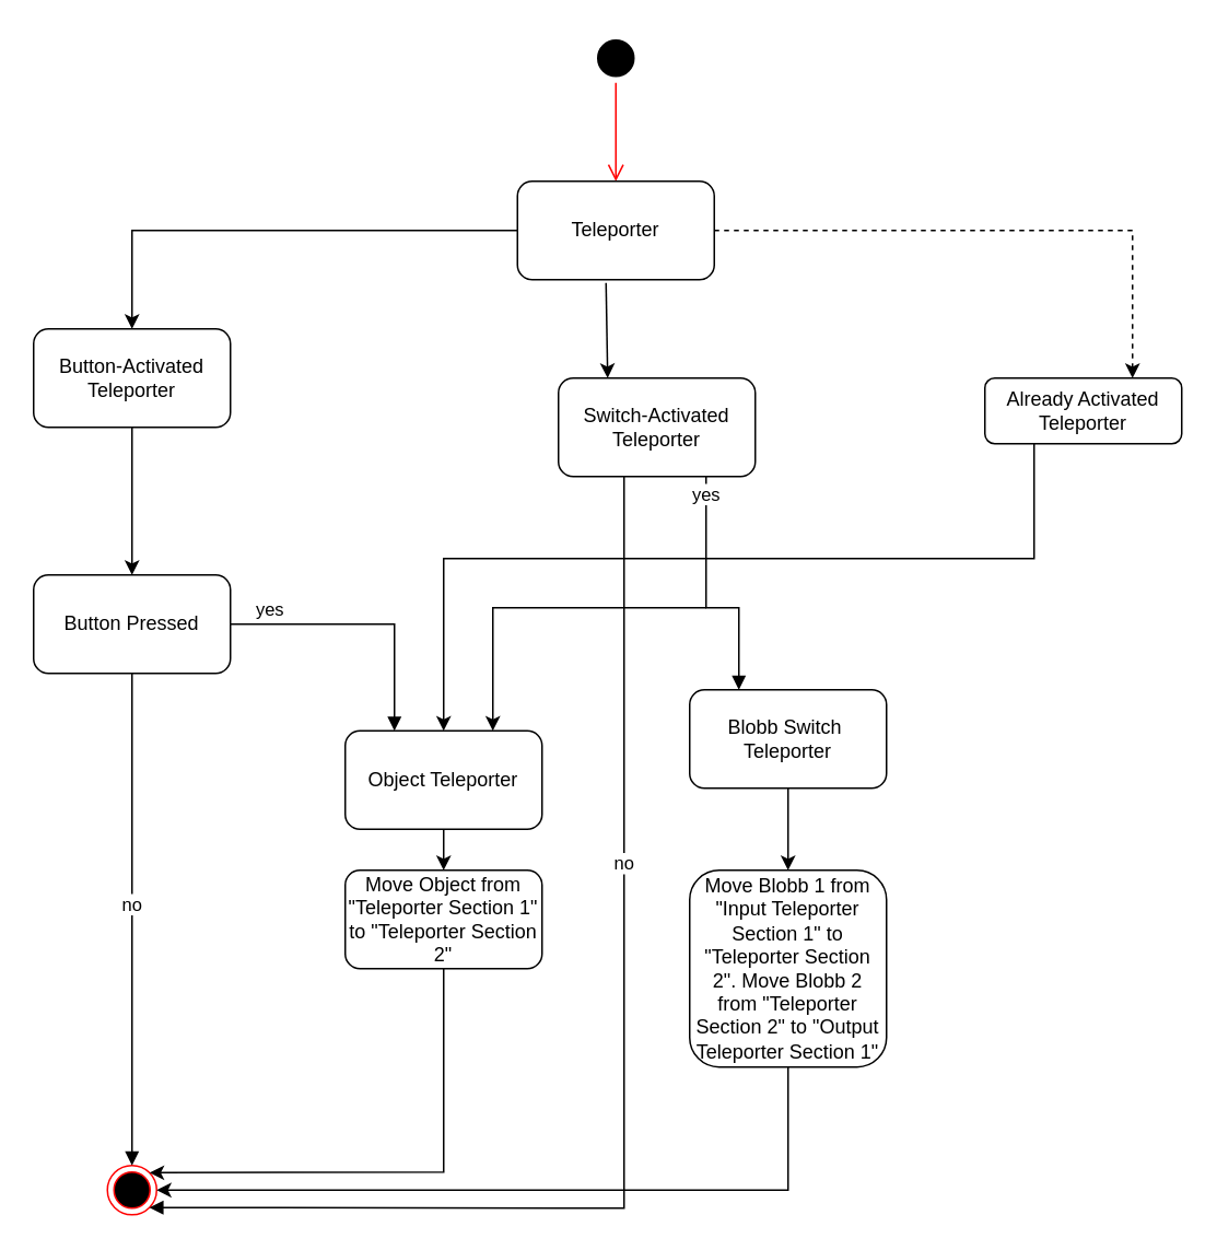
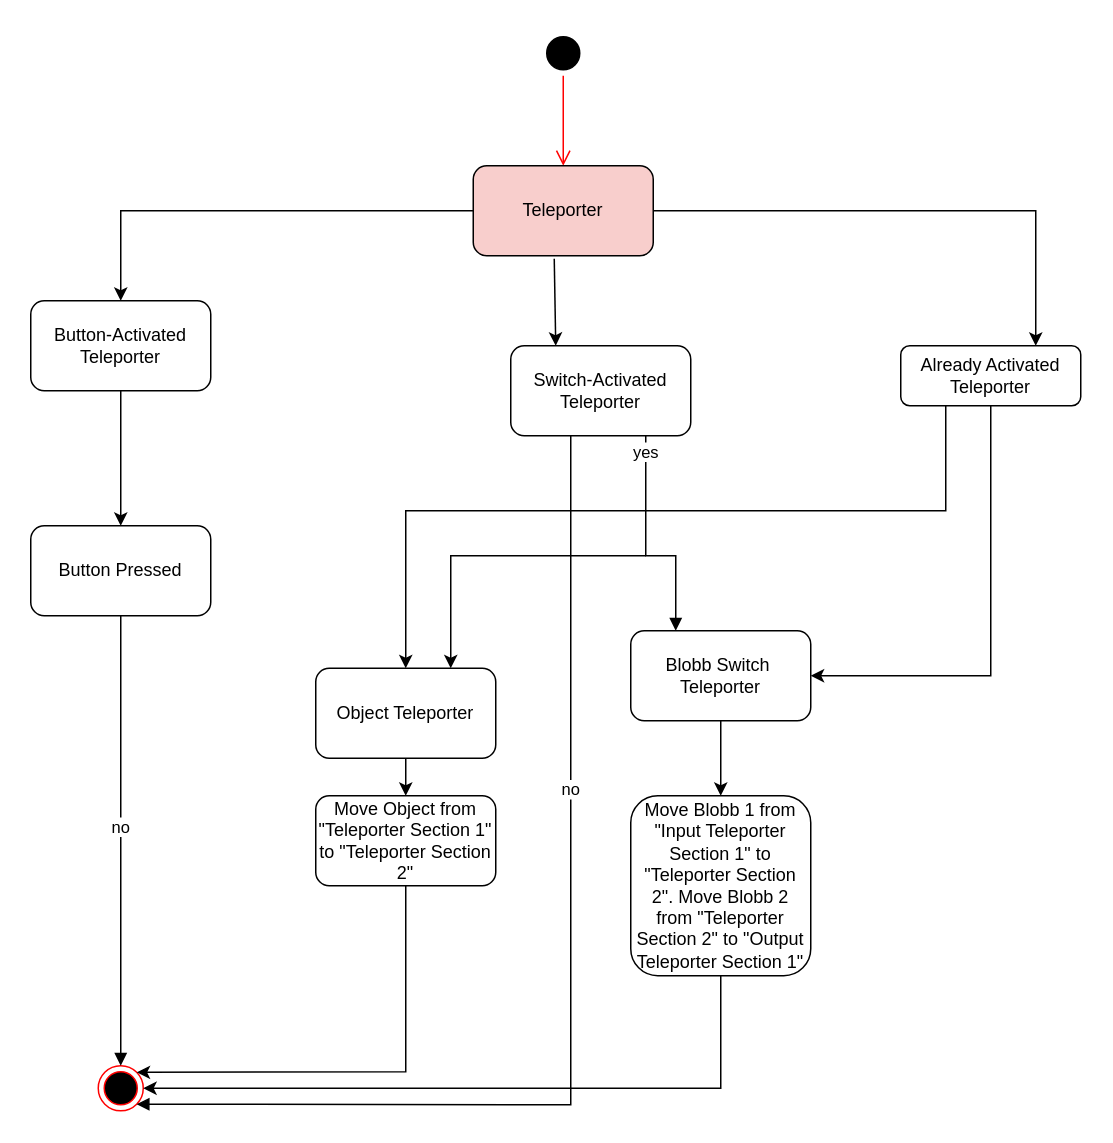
  <mxCell id="0" />
  <mxCell id="1" parent="0" />
  <mxCell id="2" value="" style="ellipse;html=1;shape=startState;fillColor=#000000;strokeColor=#000000;" parent="1" vertex="1"><mxGeometry x="360" y="20" width="30" height="30" as="geometry" /></mxCell>
  <mxCell id="3" value="" style="edgeStyle=orthogonalEdgeStyle;html=1;verticalAlign=bottom;endArrow=open;endSize=8;strokeColor=#ff0000;rounded=0;" parent="1" source="2" edge="1"><mxGeometry relative="1" as="geometry"><mxPoint x="375" y="110" as="targetPoint" /></mxGeometry></mxCell>
- <mxCell id="4" value="Teleporter" style="rounded=1;whiteSpace=wrap;html=1;" parent="1" vertex="1"><mxGeometry x="315" y="110" width="120" height="60" as="geometry" /></mxCell>
+ <mxCell id="4" value="Teleporter" style="rounded=1;whiteSpace=wrap;html=1;fillColor=#f8cecc;" parent="1" vertex="1"><mxGeometry x="315" y="110" width="120" height="60" as="geometry" /></mxCell>
  <mxCell id="5" value="Button Pressed" style="rounded=1;whiteSpace=wrap;html=1;" parent="1" vertex="1"><mxGeometry x="20" y="350" width="120" height="60" as="geometry" /></mxCell>
  <mxCell id="6" value="Button-Activated Teleporter" style="rounded=1;whiteSpace=wrap;html=1;" parent="1" vertex="1"><mxGeometry x="20" y="200" width="120" height="60" as="geometry" /></mxCell>
  <mxCell id="7" value="&lt;div&gt;Switch-Activated&lt;/div&gt;&lt;div&gt;Teleporter&lt;br&gt;&lt;/div&gt;" style="rounded=1;whiteSpace=wrap;html=1;" parent="1" vertex="1"><mxGeometry x="340" y="230" width="120" height="60" as="geometry" /></mxCell>
  <mxCell id="8" value="" style="endArrow=classic;html=1;rounded=0;exitX=0;exitY=0.5;exitDx=0;exitDy=0;entryX=0.5;entryY=0;entryDx=0;entryDy=0;" parent="1" source="4" target="6" edge="1"><mxGeometry width="50" height="50" relative="1" as="geometry"><mxPoint x="330" y="410" as="sourcePoint" /><mxPoint x="380" y="360" as="targetPoint" /><Array as="points"><mxPoint x="80" y="140" /></Array></mxGeometry></mxCell>
- <mxCell id="9" value="" style="endArrow=classic;html=1;rounded=0;exitX=1;exitY=0.5;exitDx=0;exitDy=0;entryX=0.75;entryY=0;entryDx=0;entryDy=0;dashed=1;" parent="1" source="4" target="24" edge="1"><mxGeometry width="50" height="50" relative="1" as="geometry"><mxPoint x="330" y="410" as="sourcePoint" /><mxPoint x="380" y="360" as="targetPoint" /><Array as="points"><mxPoint x="500" y="140" /><mxPoint x="690" y="140" /><mxPoint x="690" y="180" /></Array></mxGeometry></mxCell>
+ <mxCell id="9" value="" style="endArrow=classic;html=1;rounded=0;exitX=1;exitY=0.5;exitDx=0;exitDy=0;entryX=0.75;entryY=0;entryDx=0;entryDy=0;" parent="1" source="4" target="24" edge="1"><mxGeometry width="50" height="50" relative="1" as="geometry"><mxPoint x="330" y="410" as="sourcePoint" /><mxPoint x="380" y="360" as="targetPoint" /><Array as="points"><mxPoint x="500" y="140" /><mxPoint x="690" y="140" /><mxPoint x="690" y="180" /></Array></mxGeometry></mxCell>
  <mxCell id="10" value="" style="endArrow=classic;html=1;rounded=0;exitX=0.5;exitY=1;exitDx=0;exitDy=0;entryX=0.5;entryY=0;entryDx=0;entryDy=0;" parent="1" source="6" edge="1"><mxGeometry width="50" height="50" relative="1" as="geometry"><mxPoint x="330" y="410" as="sourcePoint" /><mxPoint x="80" y="350" as="targetPoint" /></mxGeometry></mxCell>
  <mxCell id="11" value="Object Teleporter" style="rounded=1;whiteSpace=wrap;html=1;" parent="1" vertex="1"><mxGeometry x="210" y="445" width="120" height="60" as="geometry" /></mxCell>
  <mxCell id="12" value="&lt;div&gt;Blobb Switch&amp;nbsp;&lt;/div&gt;&lt;div&gt;Teleporter&lt;/div&gt;" style="rounded=1;whiteSpace=wrap;html=1;" parent="1" vertex="1"><mxGeometry x="420" y="420" width="120" height="60" as="geometry" /></mxCell>
  <mxCell id="13" value="" style="endArrow=classic;html=1;rounded=0;exitX=0.25;exitY=1;exitDx=0;exitDy=0;" parent="1" source="24" edge="1" target="11"><mxGeometry width="50" height="50" relative="1" as="geometry"><mxPoint x="330" y="570" as="sourcePoint" /><mxPoint x="480" y="420" as="targetPoint" /><Array as="points"><mxPoint x="630" y="340" /><mxPoint x="270" y="340" /></Array></mxGeometry></mxCell>
- <mxCell id="15" value="yes" style="html=1;verticalAlign=bottom;endArrow=block;curved=0;rounded=0;exitX=1;exitY=0.5;exitDx=0;exitDy=0;entryX=0.25;entryY=0;entryDx=0;entryDy=0;" parent="1" source="5" target="11" edge="1"><mxGeometry x="-0.714" width="80" relative="1" as="geometry"><mxPoint x="310" y="540" as="sourcePoint" /><mxPoint x="440" y="380" as="targetPoint" /><Array as="points"><mxPoint x="240" y="380" /></Array><mxPoint as="offset" /></mxGeometry></mxCell>
+ <mxCell id="14" value="" style="endArrow=classic;html=1;rounded=0;exitX=0.5;exitY=1;exitDx=0;exitDy=0;entryX=1;entryY=0.5;entryDx=0;entryDy=0;" parent="1" source="24" target="12" edge="1"><mxGeometry width="50" height="50" relative="1" as="geometry"><mxPoint x="700" y="320" as="sourcePoint" /><mxPoint x="630" y="480" as="targetPoint" /><Array as="points"><mxPoint x="660" y="450" /></Array></mxGeometry></mxCell>
  <mxCell id="16" value="" style="ellipse;html=1;shape=endState;fillColor=#000000;strokeColor=#ff0000;" parent="1" vertex="1"><mxGeometry x="65" y="710" width="30" height="30" as="geometry" /></mxCell>
  <mxCell id="17" value="no" style="html=1;verticalAlign=bottom;endArrow=block;curved=0;rounded=0;exitX=0.5;exitY=1;exitDx=0;exitDy=0;entryX=0.5;entryY=0;entryDx=0;entryDy=0;" parent="1" source="5" target="16" edge="1"><mxGeometry width="80" relative="1" as="geometry"><mxPoint x="310" y="490" as="sourcePoint" /><mxPoint x="390" y="490" as="targetPoint" /></mxGeometry></mxCell>
  <mxCell id="18" value="Move Object from &quot;Teleporter Section 1&quot; to &quot;Teleporter Section 2&quot;" style="rounded=1;whiteSpace=wrap;html=1;" parent="1" vertex="1"><mxGeometry x="210" y="530" width="120" height="60" as="geometry" /></mxCell>
  <mxCell id="19" value="Move Blobb 1 from &quot;Input Teleporter Section 1&quot; to &quot;Teleporter Section 2&quot;. Move Blobb 2 from &quot;Teleporter Section 2&quot; to &quot;Output Teleporter Section 1&quot;" style="rounded=1;whiteSpace=wrap;html=1;" parent="1" vertex="1"><mxGeometry x="420" y="530" width="120" height="120" as="geometry" /></mxCell>
  <mxCell id="20" value="" style="endArrow=classic;html=1;rounded=0;exitX=0.5;exitY=1;exitDx=0;exitDy=0;" parent="1" source="11" target="18" edge="1"><mxGeometry width="50" height="50" relative="1" as="geometry"><mxPoint x="350" y="510" as="sourcePoint" /><mxPoint x="400" y="460" as="targetPoint" /></mxGeometry></mxCell>
  <mxCell id="21" value="" style="endArrow=classic;html=1;rounded=0;exitX=0.5;exitY=1;exitDx=0;exitDy=0;entryX=0.5;entryY=0;entryDx=0;entryDy=0;" parent="1" source="12" target="19" edge="1"><mxGeometry width="50" height="50" relative="1" as="geometry"><mxPoint x="350" y="510" as="sourcePoint" /><mxPoint x="400" y="460" as="targetPoint" /></mxGeometry></mxCell>
  <mxCell id="22" value="" style="endArrow=classic;html=1;rounded=0;exitX=0.5;exitY=1;exitDx=0;exitDy=0;entryX=1;entryY=0;entryDx=0;entryDy=0;" parent="1" source="18" target="16" edge="1"><mxGeometry width="50" height="50" relative="1" as="geometry"><mxPoint x="350" y="510" as="sourcePoint" /><mxPoint x="400" y="460" as="targetPoint" /><Array as="points"><mxPoint x="270" y="714" /></Array></mxGeometry></mxCell>
  <mxCell id="23" value="" style="endArrow=classic;html=1;rounded=0;exitX=0.5;exitY=1;exitDx=0;exitDy=0;entryX=1;entryY=0.5;entryDx=0;entryDy=0;" parent="1" source="19" target="16" edge="1"><mxGeometry width="50" height="50" relative="1" as="geometry"><mxPoint x="350" y="510" as="sourcePoint" /><mxPoint x="400" y="460" as="targetPoint" /><Array as="points"><mxPoint x="480" y="725" /></Array></mxGeometry></mxCell>
  <mxCell id="24" value="&lt;div&gt;Already Activated&lt;/div&gt;&lt;div&gt;Teleporter&lt;br&gt;&lt;/div&gt;" style="rounded=1;whiteSpace=wrap;html=1;" vertex="1" parent="1"><mxGeometry x="600" y="230" width="120" height="40" as="geometry" /></mxCell>
  <mxCell id="25" value="" style="endArrow=classic;html=1;rounded=0;entryX=0.25;entryY=0;entryDx=0;entryDy=0;exitX=0.45;exitY=1.033;exitDx=0;exitDy=0;exitPerimeter=0;" edge="1" parent="1" source="4" target="7"><mxGeometry width="50" height="50" relative="1" as="geometry"><mxPoint x="330" y="410" as="sourcePoint" /><mxPoint x="380" y="360" as="targetPoint" /></mxGeometry></mxCell>
  <mxCell id="26" value="yes" style="html=1;verticalAlign=bottom;endArrow=block;curved=0;rounded=0;exitX=0.75;exitY=1;exitDx=0;exitDy=0;entryX=0.25;entryY=0;entryDx=0;entryDy=0;" edge="1" parent="1" source="7" target="12"><mxGeometry x="-0.733" width="80" relative="1" as="geometry"><mxPoint x="150" y="390" as="sourcePoint" /><mxPoint x="430" y="410" as="targetPoint" /><Array as="points"><mxPoint x="430" y="370" /><mxPoint x="450" y="370" /></Array><mxPoint as="offset" /></mxGeometry></mxCell>
  <mxCell id="27" value="no" style="html=1;verticalAlign=bottom;endArrow=block;curved=0;rounded=0;exitX=0.75;exitY=1;exitDx=0;exitDy=0;entryX=1;entryY=1;entryDx=0;entryDy=0;" edge="1" parent="1" target="16"><mxGeometry x="-0.333" width="80" relative="1" as="geometry"><mxPoint x="380" y="290" as="sourcePoint" /><mxPoint x="400" y="420" as="targetPoint" /><Array as="points"><mxPoint x="380" y="370" /><mxPoint x="380" y="736" /></Array><mxPoint as="offset" /></mxGeometry></mxCell>
  <mxCell id="28" value="" style="endArrow=classic;html=1;rounded=0;entryX=0.75;entryY=0;entryDx=0;entryDy=0;" edge="1" parent="1" target="11"><mxGeometry width="50" height="50" relative="1" as="geometry"><mxPoint x="430" y="370" as="sourcePoint" /><mxPoint x="380" y="360" as="targetPoint" /><Array as="points"><mxPoint x="300" y="370" /></Array></mxGeometry></mxCell>
